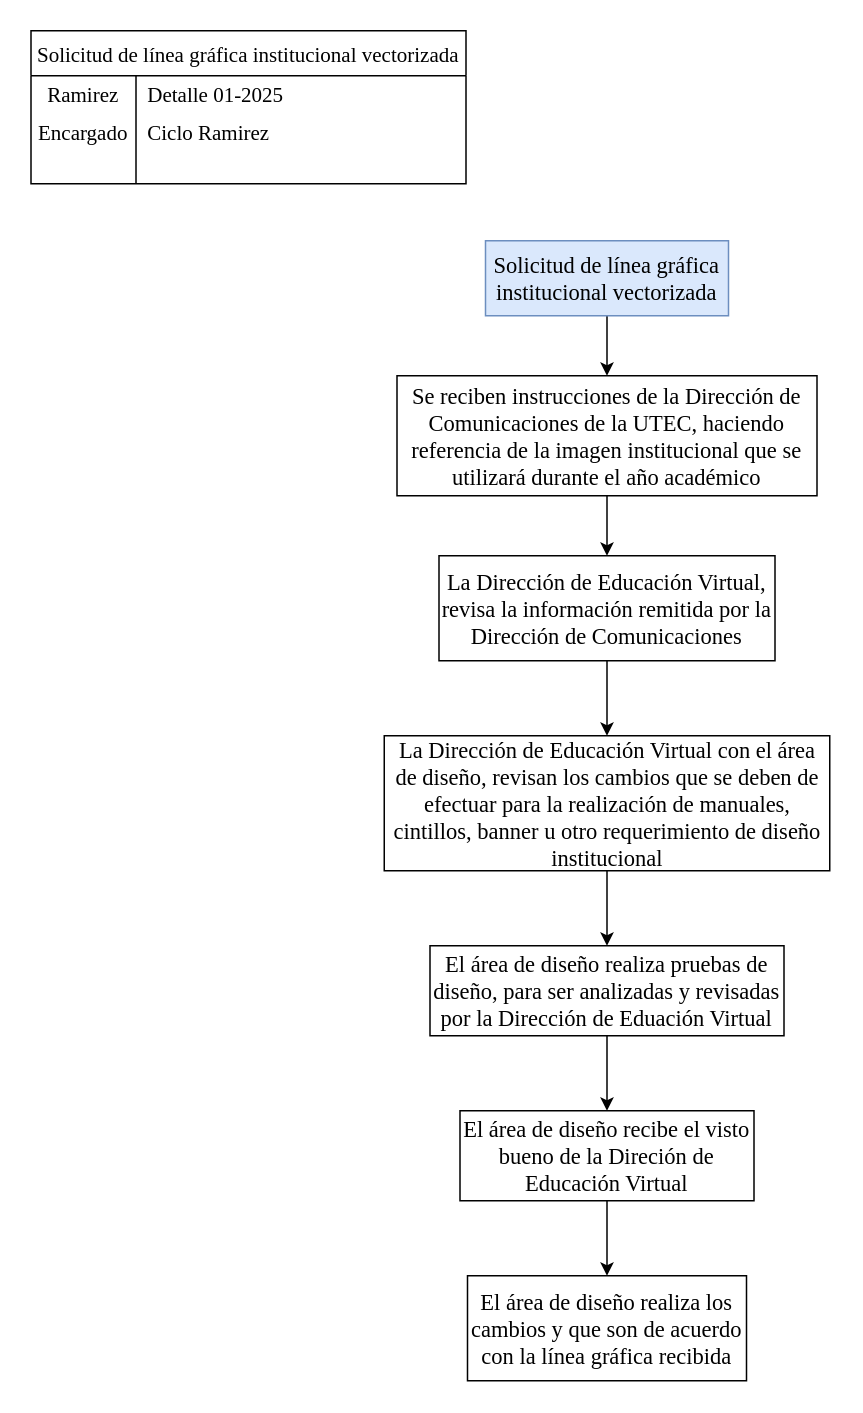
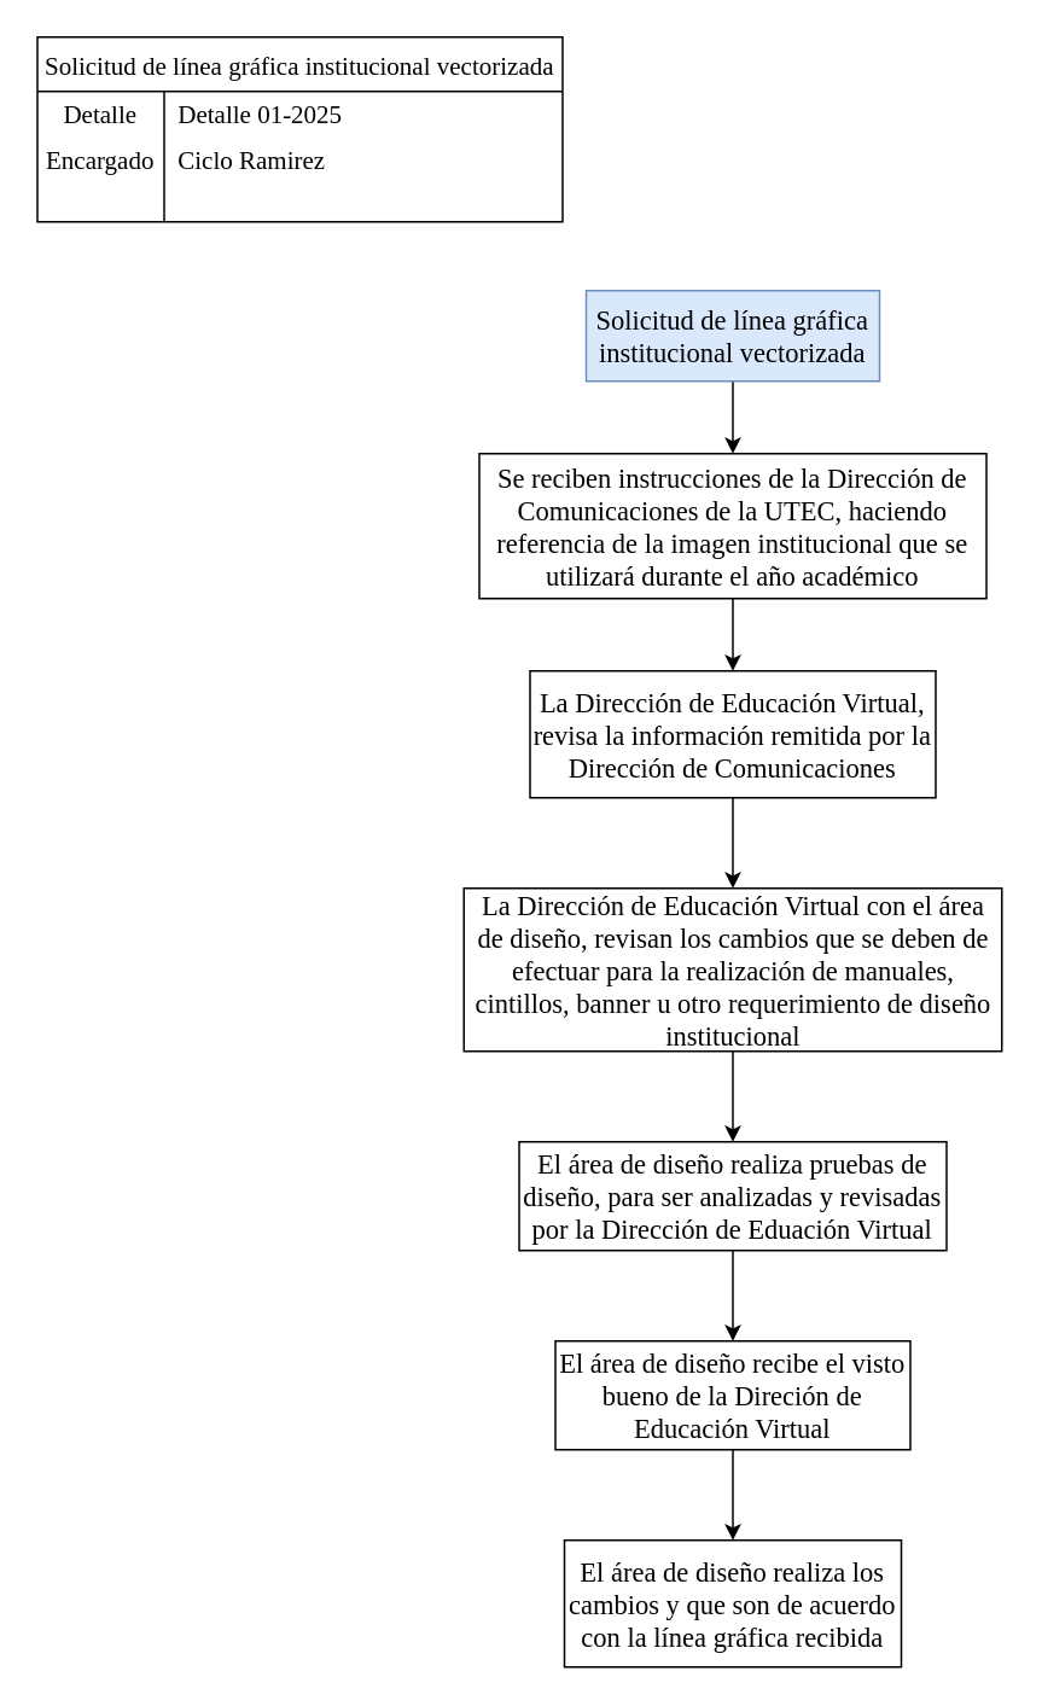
  <mxCell id="0" />
  <mxCell id="1" parent="0" />
  <mxCell id="2" value="Solicitud de línea gráfica institucional vectorizada" style="shape=table;startSize=30;container=1;collapsible=0;childLayout=tableLayout;fixedRows=1;rowLines=0;fontStyle=0;strokeColor=default;fontSize=14;fontFamily=Times New Roman;" vertex="1" parent="1"><mxGeometry x="20" y="20" width="290" height="102" as="geometry" /></mxCell>
  <mxCell id="3" value="" style="shape=tableRow;horizontal=0;startSize=0;swimlaneHead=0;swimlaneBody=0;top=0;left=0;bottom=0;right=0;collapsible=0;dropTarget=0;fillColor=none;points=[[0,0.5],[1,0.5]];portConstraint=eastwest;strokeColor=inherit;fontSize=16;fontFamily=Times New Roman;" vertex="1" parent="2"><mxGeometry y="30" width="290" height="22" as="geometry" /></mxCell>
- <mxCell id="4" value="&lt;font style=&quot;font-size: 14px;&quot;&gt;Ramirez&lt;/font&gt;&lt;div&gt;&lt;br&gt;&lt;/div&gt;" style="shape=partialRectangle;html=1;whiteSpace=wrap;connectable=0;fillColor=none;top=0;left=0;bottom=0;right=0;overflow=hidden;pointerEvents=1;strokeColor=inherit;fontSize=16;fontFamily=Times New Roman;" vertex="1" parent="3"><mxGeometry width="70" height="22" as="geometry"><mxRectangle width="70" height="22" as="alternateBounds" /></mxGeometry></mxCell>
+ <mxCell id="4" value="&lt;font style=&quot;font-size: 14px;&quot;&gt;Detalle&lt;/font&gt;&lt;div&gt;&lt;br&gt;&lt;/div&gt;" style="shape=partialRectangle;html=1;whiteSpace=wrap;connectable=0;fillColor=none;top=0;left=0;bottom=0;right=0;overflow=hidden;pointerEvents=1;strokeColor=inherit;fontSize=16;fontFamily=Times New Roman;" vertex="1" parent="3"><mxGeometry width="70" height="22" as="geometry"><mxRectangle width="70" height="22" as="alternateBounds" /></mxGeometry></mxCell>
  <mxCell id="5" value="&lt;font style=&quot;font-size: 14px;&quot;&gt;Detalle 01-2025&lt;/font&gt;" style="shape=partialRectangle;html=1;whiteSpace=wrap;connectable=0;fillColor=none;top=0;left=0;bottom=0;right=0;align=left;spacingLeft=6;overflow=hidden;strokeColor=inherit;fontSize=16;fontFamily=Times New Roman;" vertex="1" parent="3"><mxGeometry x="70" width="220" height="22" as="geometry"><mxRectangle width="220" height="22" as="alternateBounds" /></mxGeometry></mxCell>
  <mxCell id="6" value="" style="shape=tableRow;horizontal=0;startSize=0;swimlaneHead=0;swimlaneBody=0;top=0;left=0;bottom=0;right=0;collapsible=0;dropTarget=0;fillColor=none;points=[[0,0.5],[1,0.5]];portConstraint=eastwest;strokeColor=inherit;fontSize=16;fontFamily=Times New Roman;" vertex="1" parent="2"><mxGeometry y="52" width="290" height="30" as="geometry" /></mxCell>
  <mxCell id="7" value="&lt;font style=&quot;font-size: 14px;&quot;&gt;Encargado&lt;/font&gt;" style="shape=partialRectangle;html=1;whiteSpace=wrap;connectable=0;fillColor=none;top=0;left=0;bottom=0;right=0;overflow=hidden;strokeColor=inherit;fontSize=16;fontFamily=Times New Roman;" vertex="1" parent="6"><mxGeometry width="70" height="30" as="geometry"><mxRectangle width="70" height="30" as="alternateBounds" /></mxGeometry></mxCell>
  <mxCell id="8" value="&lt;span style=&quot;font-size: 14px;&quot;&gt;Ciclo Ramirez&lt;/span&gt;" style="shape=partialRectangle;html=1;whiteSpace=wrap;connectable=0;fillColor=none;top=0;left=0;bottom=0;right=0;align=left;spacingLeft=6;overflow=hidden;strokeColor=inherit;fontSize=16;fontFamily=Times New Roman;" vertex="1" parent="6"><mxGeometry x="70" width="220" height="30" as="geometry"><mxRectangle width="220" height="30" as="alternateBounds" /></mxGeometry></mxCell>
  <mxCell id="9" value="" style="shape=tableRow;horizontal=0;startSize=0;swimlaneHead=0;swimlaneBody=0;top=0;left=0;bottom=0;right=0;collapsible=0;dropTarget=0;fillColor=none;points=[[0,0.5],[1,0.5]];portConstraint=eastwest;strokeColor=inherit;fontSize=16;fontFamily=Times New Roman;" vertex="1" parent="2"><mxGeometry y="82" width="290" height="20" as="geometry" /></mxCell>
  <mxCell id="10" value="" style="shape=partialRectangle;html=1;whiteSpace=wrap;connectable=0;fillColor=none;top=0;left=0;bottom=0;right=0;overflow=hidden;strokeColor=inherit;fontSize=16;fontFamily=Times New Roman;" vertex="1" parent="9"><mxGeometry width="70" height="20" as="geometry"><mxRectangle width="70" height="20" as="alternateBounds" /></mxGeometry></mxCell>
  <mxCell id="11" value="" style="shape=partialRectangle;html=1;whiteSpace=wrap;connectable=0;fillColor=none;top=0;left=0;bottom=0;right=0;align=left;spacingLeft=6;overflow=hidden;strokeColor=inherit;fontSize=16;fontFamily=Times New Roman;" vertex="1" parent="9"><mxGeometry x="70" width="220" height="20" as="geometry"><mxRectangle width="220" height="20" as="alternateBounds" /></mxGeometry></mxCell>
  <mxCell id="12" value="" style="edgeStyle=orthogonalEdgeStyle;rounded=0;orthogonalLoop=1;jettySize=auto;html=1;" edge="1" parent="1" source="13" target="15"><mxGeometry relative="1" as="geometry" /></mxCell>
  <mxCell id="13" value="Solicitud de línea gráfica institucional vectorizada" style="rounded=0;whiteSpace=wrap;html=1;fillColor=#dae8fc;strokeColor=#6c8ebf;fontFamily=Times New Roman;fontSize=15;" vertex="1" parent="1"><mxGeometry x="323" y="160" width="162" height="50" as="geometry" /></mxCell>
  <mxCell id="14" value="" style="edgeStyle=orthogonalEdgeStyle;rounded=0;orthogonalLoop=1;jettySize=auto;html=1;" edge="1" parent="1" source="15" target="17"><mxGeometry relative="1" as="geometry" /></mxCell>
  <mxCell id="15" value="Se reciben instrucciones de la Dirección de Comunicaciones de la UTEC, haciendo referencia de la imagen institucional que se utilizará durante el año académico" style="whiteSpace=wrap;html=1;fontSize=15;fontFamily=Times New Roman;rounded=0;" vertex="1" parent="1"><mxGeometry x="264" y="250" width="280" height="80" as="geometry" /></mxCell>
  <mxCell id="16" value="" style="edgeStyle=orthogonalEdgeStyle;rounded=0;orthogonalLoop=1;jettySize=auto;html=1;" edge="1" parent="1" source="17" target="19"><mxGeometry relative="1" as="geometry" /></mxCell>
  <mxCell id="17" value="La Dirección de Educación Virtual, revisa la información remitida por la Dirección de Comunicaciones" style="whiteSpace=wrap;html=1;fontSize=15;fontFamily=Times New Roman;rounded=0;" vertex="1" parent="1"><mxGeometry x="292" y="370" width="224" height="70" as="geometry" /></mxCell>
  <mxCell id="18" value="" style="edgeStyle=orthogonalEdgeStyle;rounded=0;orthogonalLoop=1;jettySize=auto;html=1;" edge="1" parent="1" source="19" target="21"><mxGeometry relative="1" as="geometry" /></mxCell>
  <mxCell id="19" value="La Dirección de Educación Virtual con el área de diseño, revisan los cambios que se deben de efectuar para la realización de manuales, cintillos, banner u otro requerimiento de diseño institucional" style="whiteSpace=wrap;html=1;fontSize=15;fontFamily=Times New Roman;rounded=0;" vertex="1" parent="1"><mxGeometry x="255.5" y="490" width="297" height="90" as="geometry" /></mxCell>
  <mxCell id="20" value="" style="edgeStyle=orthogonalEdgeStyle;rounded=0;orthogonalLoop=1;jettySize=auto;html=1;" edge="1" parent="1" source="21" target="23"><mxGeometry relative="1" as="geometry" /></mxCell>
  <mxCell id="21" value="El área de diseño realiza pruebas de diseño, para ser analizadas y revisadas por la Dirección de Eduación Virtual" style="whiteSpace=wrap;html=1;fontSize=15;fontFamily=Times New Roman;rounded=0;" vertex="1" parent="1"><mxGeometry x="286" y="630" width="236" height="60" as="geometry" /></mxCell>
  <mxCell id="22" value="" style="edgeStyle=orthogonalEdgeStyle;rounded=0;orthogonalLoop=1;jettySize=auto;html=1;" edge="1" parent="1" source="23" target="24"><mxGeometry relative="1" as="geometry" /></mxCell>
  <mxCell id="23" value="El área de diseño recibe el visto bueno de la Direción de Educación Virtual" style="whiteSpace=wrap;html=1;fontSize=15;fontFamily=Times New Roman;rounded=0;" vertex="1" parent="1"><mxGeometry x="306" y="740" width="196" height="60" as="geometry" /></mxCell>
  <mxCell id="24" value="El área de diseño realiza los cambios y que son de acuerdo con la línea gráfica recibida" style="whiteSpace=wrap;html=1;fontSize=15;fontFamily=Times New Roman;rounded=0;" vertex="1" parent="1"><mxGeometry x="311" y="850" width="186" height="70" as="geometry" /></mxCell>
